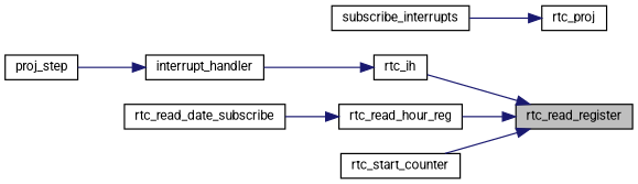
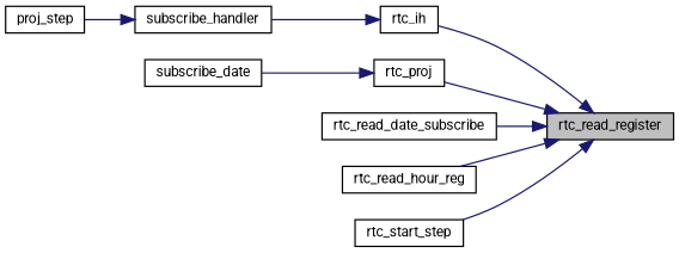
  digraph {
    fontname=Roboto
    rankdir=RL
    node [color=black fillcolor=white fontname=Roboto fontsize=10 shape=record style=filled]
    edge [color=midnightblue dir=back fontname=Roboto fontsize=10 labelfontname=Helvetica labelfontsize=10 style=solid]
    n1 [fillcolor=grey75 fontcolor=black height=0.2 label=rtc_read_register width=0.4]
    n2 [height=0.2 label=rtc_ih width=0.4]
    n3 [height=0.2 label=rtc_proj width=0.4]
    n4 [height=0.2 label=rtc_read_date_subscribe width=0.4]
    n5 [height=0.2 label=rtc_read_hour_reg width=0.4]
-   n6 [height=0.2 label=rtc_start_counter width=0.4]
-   n7 [height=0.2 label=interrupt_handler width=0.4]
-   n8 [height=0.2 label=subscribe_interrupts width=0.4]
+   n6 [height=0.2 label=rtc_start_step width=0.4]
+   n7 [height=0.2 label=subscribe_handler width=0.4]
+   n8 [height=0.2 label=subscribe_date width=0.4]
    n9 [height=0.2 label=proj_step width=0.4]
    n1 -> n2
-   n5 -> n4
+   n1 -> n3
+   n1 -> n4
    n1 -> n5
    n1 -> n6
    n2 -> n7
    n3 -> n8
    n7 -> n9
  }
